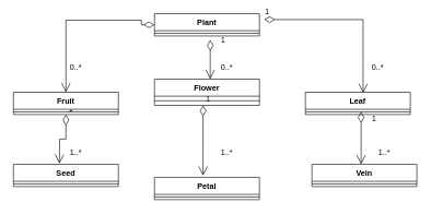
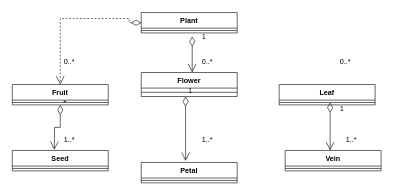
  <mxCell id="0" />
  <mxCell id="1" parent="0" />
- <mxCell id="2" value="1" style="endArrow=open;html=1;endSize=12;startArrow=diamondThin;startSize=14;startFill=0;edgeStyle=orthogonalEdgeStyle;align=left;verticalAlign=bottom;rounded=0;entryX=0.5;entryY=0;entryDx=0;entryDy=0;exitX=0;exitY=0.5;exitDx=0;exitDy=0;" edge="1" parent="1" source="26" target="14"><mxGeometry x="-1" y="3" relative="1" as="geometry"><mxPoint x="226" y="30" as="sourcePoint" /><mxPoint x="100" y="130" as="targetPoint" /><Array as="points"><mxPoint x="215" y="37" /><mxPoint x="215" y="30" /><mxPoint x="100" y="30" /></Array></mxGeometry></mxCell>
- <mxCell id="3" value="1" style="endArrow=open;html=1;endSize=12;startArrow=diamondThin;startSize=14;startFill=0;edgeStyle=orthogonalEdgeStyle;align=left;verticalAlign=bottom;rounded=0;exitX=1.044;exitY=0.265;exitDx=0;exitDy=0;exitPerimeter=0;entryX=0.55;entryY=0.029;entryDx=0;entryDy=0;entryPerimeter=0;" edge="1" parent="1" source="26" target="18"><mxGeometry x="-1" y="3" relative="1" as="geometry"><mxPoint x="368.95" y="30" as="sourcePoint" /><mxPoint x="550" y="120" as="targetPoint" /></mxGeometry></mxCell>
+ <mxCell id="2" value="1" style="endArrow=open;html=1;endSize=12;startArrow=diamondThin;startSize=14;startFill=0;edgeStyle=orthogonalEdgeStyle;align=left;verticalAlign=bottom;rounded=0;entryX=0.5;entryY=0;entryDx=0;entryDy=0;exitX=0;exitY=0.5;exitDx=0;exitDy=0;dashed=1;" edge="1" parent="1" source="26" target="14"><mxGeometry x="-1" y="3" relative="1" as="geometry"><mxPoint x="226" y="30" as="sourcePoint" /><mxPoint x="100" y="130" as="targetPoint" /><Array as="points"><mxPoint x="215" y="37" /><mxPoint x="215" y="30" /><mxPoint x="100" y="30" /></Array></mxGeometry></mxCell>
  <mxCell id="4" value="1" style="endArrow=open;html=1;endSize=12;startArrow=diamondThin;startSize=14;startFill=0;edgeStyle=orthogonalEdgeStyle;align=left;verticalAlign=bottom;rounded=0;exitX=0.5;exitY=1;exitDx=0;exitDy=0;entryX=0.409;entryY=-0.02;entryDx=0;entryDy=0;entryPerimeter=0;" edge="1" parent="1" source="14"><mxGeometry x="-1" y="3" relative="1" as="geometry"><mxPoint x="79.99" y="179" as="sourcePoint" /><mxPoint x="89.99" y="249" as="targetPoint" /></mxGeometry></mxCell>
  <mxCell id="5" value="1" style="endArrow=open;html=1;endSize=12;startArrow=diamondThin;startSize=14;startFill=0;edgeStyle=orthogonalEdgeStyle;align=left;verticalAlign=bottom;rounded=0;entryX=0.436;entryY=-0.02;entryDx=0;entryDy=0;entryPerimeter=0;" edge="1" parent="1"><mxGeometry x="-1" y="3" relative="1" as="geometry"><mxPoint x="309.04" y="160" as="sourcePoint" /><mxPoint x="309" y="267.5" as="targetPoint" /></mxGeometry></mxCell>
  <mxCell id="6" value="1" style="endArrow=open;html=1;endSize=12;startArrow=diamondThin;startSize=14;startFill=0;edgeStyle=orthogonalEdgeStyle;align=left;verticalAlign=bottom;rounded=0;exitX=0.5;exitY=1;exitDx=0;exitDy=0;entryX=0.5;entryY=0;entryDx=0;entryDy=0;" edge="1" parent="1"><mxGeometry x="-0.667" y="15" relative="1" as="geometry"><mxPoint x="320" y="60" as="sourcePoint" /><mxPoint x="320" y="120" as="targetPoint" /><mxPoint as="offset" /></mxGeometry></mxCell>
  <mxCell id="7" value="1" style="endArrow=open;html=1;endSize=12;startArrow=diamondThin;startSize=14;startFill=0;edgeStyle=orthogonalEdgeStyle;align=left;verticalAlign=bottom;rounded=0;exitX=0.5;exitY=1;exitDx=0;exitDy=0;entryX=0.5;entryY=0;entryDx=0;entryDy=0;" edge="1" parent="1"><mxGeometry x="-0.499" y="15" relative="1" as="geometry"><mxPoint x="550" y="170" as="sourcePoint" /><mxPoint x="550" y="250" as="targetPoint" /><mxPoint as="offset" /></mxGeometry></mxCell>
  <mxCell id="8" value="0..*" style="text;html=1;align=center;verticalAlign=middle;resizable=0;points=[];autosize=1;strokeColor=none;fillColor=none;" vertex="1" parent="1"><mxGeometry x="95" y="88" width="40" height="30" as="geometry" /></mxCell>
  <mxCell id="9" value="1..*" style="text;html=1;align=center;verticalAlign=middle;resizable=0;points=[];autosize=1;strokeColor=none;fillColor=none;" vertex="1" parent="1"><mxGeometry x="95" y="218" width="40" height="30" as="geometry" /></mxCell>
  <mxCell id="10" value="0..*" style="text;html=1;align=center;verticalAlign=middle;resizable=0;points=[];autosize=1;strokeColor=none;fillColor=none;" vertex="1" parent="1"><mxGeometry x="325" y="88" width="40" height="30" as="geometry" /></mxCell>
  <mxCell id="11" value="1..*" style="text;html=1;align=center;verticalAlign=middle;resizable=0;points=[];autosize=1;strokeColor=none;fillColor=none;" vertex="1" parent="1"><mxGeometry x="325" y="218" width="40" height="30" as="geometry" /></mxCell>
  <mxCell id="12" value="0..*" style="text;html=1;align=center;verticalAlign=middle;resizable=0;points=[];autosize=1;strokeColor=none;fillColor=none;" vertex="1" parent="1"><mxGeometry x="555" y="88" width="40" height="30" as="geometry" /></mxCell>
  <mxCell id="13" value="1..*" style="text;html=1;align=center;verticalAlign=middle;resizable=0;points=[];autosize=1;strokeColor=none;fillColor=none;" vertex="1" parent="1"><mxGeometry x="565" y="218" width="40" height="30" as="geometry" /></mxCell>
  <mxCell id="14" value="Fruit" style="swimlane;fontStyle=1;align=center;verticalAlign=top;childLayout=stackLayout;horizontal=1;startSize=26;horizontalStack=0;resizeParent=1;resizeParentMax=0;resizeLast=0;collapsible=1;marginBottom=0;whiteSpace=wrap;html=1;" vertex="1" parent="1"><mxGeometry x="20" y="140" width="160" height="34" as="geometry" /></mxCell>
  <mxCell id="15" value="" style="line;strokeWidth=1;fillColor=none;align=left;verticalAlign=middle;spacingTop=-1;spacingLeft=3;spacingRight=3;rotatable=0;labelPosition=right;points=[];portConstraint=eastwest;strokeColor=inherit;" vertex="1" parent="14"><mxGeometry y="26" width="160" height="8" as="geometry" /></mxCell>
  <mxCell id="16" value="Flower" style="swimlane;fontStyle=1;align=center;verticalAlign=top;childLayout=stackLayout;horizontal=1;startSize=26;horizontalStack=0;resizeParent=1;resizeParentMax=0;resizeLast=0;collapsible=1;marginBottom=0;whiteSpace=wrap;html=1;" vertex="1" parent="1"><mxGeometry x="235" y="120" width="160" height="40" as="geometry" /></mxCell>
  <mxCell id="17" value="" style="line;strokeWidth=1;fillColor=none;align=left;verticalAlign=middle;spacingTop=-1;spacingLeft=3;spacingRight=3;rotatable=0;labelPosition=right;points=[];portConstraint=eastwest;strokeColor=inherit;" vertex="1" parent="16"><mxGeometry y="26" width="160" height="14" as="geometry" /></mxCell>
  <mxCell id="18" value="Leaf" style="swimlane;fontStyle=1;align=center;verticalAlign=top;childLayout=stackLayout;horizontal=1;startSize=26;horizontalStack=0;resizeParent=1;resizeParentMax=0;resizeLast=0;collapsible=1;marginBottom=0;whiteSpace=wrap;html=1;" vertex="1" parent="1"><mxGeometry x="465" y="140" width="160" height="34" as="geometry" /></mxCell>
  <mxCell id="19" value="" style="line;strokeWidth=1;fillColor=none;align=left;verticalAlign=middle;spacingTop=-1;spacingLeft=3;spacingRight=3;rotatable=0;labelPosition=right;points=[];portConstraint=eastwest;strokeColor=inherit;" vertex="1" parent="18"><mxGeometry y="26" width="160" height="8" as="geometry" /></mxCell>
  <mxCell id="20" value="Vein" style="swimlane;fontStyle=1;align=center;verticalAlign=top;childLayout=stackLayout;horizontal=1;startSize=26;horizontalStack=0;resizeParent=1;resizeParentMax=0;resizeLast=0;collapsible=1;marginBottom=0;whiteSpace=wrap;html=1;" vertex="1" parent="1"><mxGeometry x="475" y="250" width="160" height="34" as="geometry" /></mxCell>
  <mxCell id="21" value="" style="line;strokeWidth=1;fillColor=none;align=left;verticalAlign=middle;spacingTop=-1;spacingLeft=3;spacingRight=3;rotatable=0;labelPosition=right;points=[];portConstraint=eastwest;strokeColor=inherit;" vertex="1" parent="20"><mxGeometry y="26" width="160" height="8" as="geometry" /></mxCell>
  <mxCell id="22" value="Petal" style="swimlane;fontStyle=1;align=center;verticalAlign=top;childLayout=stackLayout;horizontal=1;startSize=26;horizontalStack=0;resizeParent=1;resizeParentMax=0;resizeLast=0;collapsible=1;marginBottom=0;whiteSpace=wrap;html=1;" vertex="1" parent="1"><mxGeometry x="235" y="270" width="160" height="34" as="geometry" /></mxCell>
  <mxCell id="23" value="" style="line;strokeWidth=1;fillColor=none;align=left;verticalAlign=middle;spacingTop=-1;spacingLeft=3;spacingRight=3;rotatable=0;labelPosition=right;points=[];portConstraint=eastwest;strokeColor=inherit;" vertex="1" parent="22"><mxGeometry y="26" width="160" height="8" as="geometry" /></mxCell>
  <mxCell id="24" value="Seed" style="swimlane;fontStyle=1;align=center;verticalAlign=top;childLayout=stackLayout;horizontal=1;startSize=26;horizontalStack=0;resizeParent=1;resizeParentMax=0;resizeLast=0;collapsible=1;marginBottom=0;whiteSpace=wrap;html=1;" vertex="1" parent="1"><mxGeometry x="20" y="250" width="160" height="34" as="geometry" /></mxCell>
  <mxCell id="25" value="" style="line;strokeWidth=1;fillColor=none;align=left;verticalAlign=middle;spacingTop=-1;spacingLeft=3;spacingRight=3;rotatable=0;labelPosition=right;points=[];portConstraint=eastwest;strokeColor=inherit;" vertex="1" parent="24"><mxGeometry y="26" width="160" height="8" as="geometry" /></mxCell>
  <mxCell id="26" value="Plant" style="swimlane;fontStyle=1;align=center;verticalAlign=top;childLayout=stackLayout;horizontal=1;startSize=26;horizontalStack=0;resizeParent=1;resizeParentMax=0;resizeLast=0;collapsible=1;marginBottom=0;whiteSpace=wrap;html=1;" vertex="1" parent="1"><mxGeometry x="235" y="20" width="160" height="34" as="geometry" /></mxCell>
  <mxCell id="27" value="" style="line;strokeWidth=1;fillColor=none;align=left;verticalAlign=middle;spacingTop=-1;spacingLeft=3;spacingRight=3;rotatable=0;labelPosition=right;points=[];portConstraint=eastwest;strokeColor=inherit;" vertex="1" parent="26"><mxGeometry y="26" width="160" height="8" as="geometry" /></mxCell>
